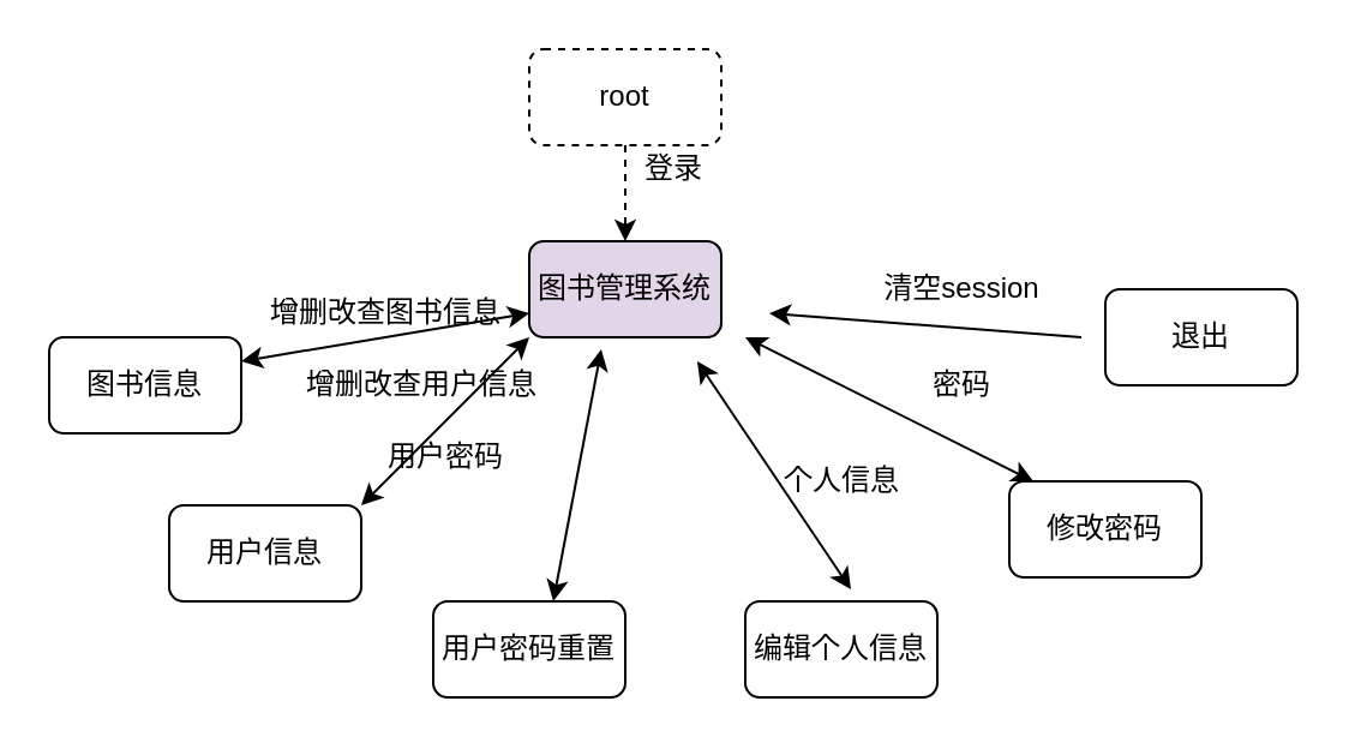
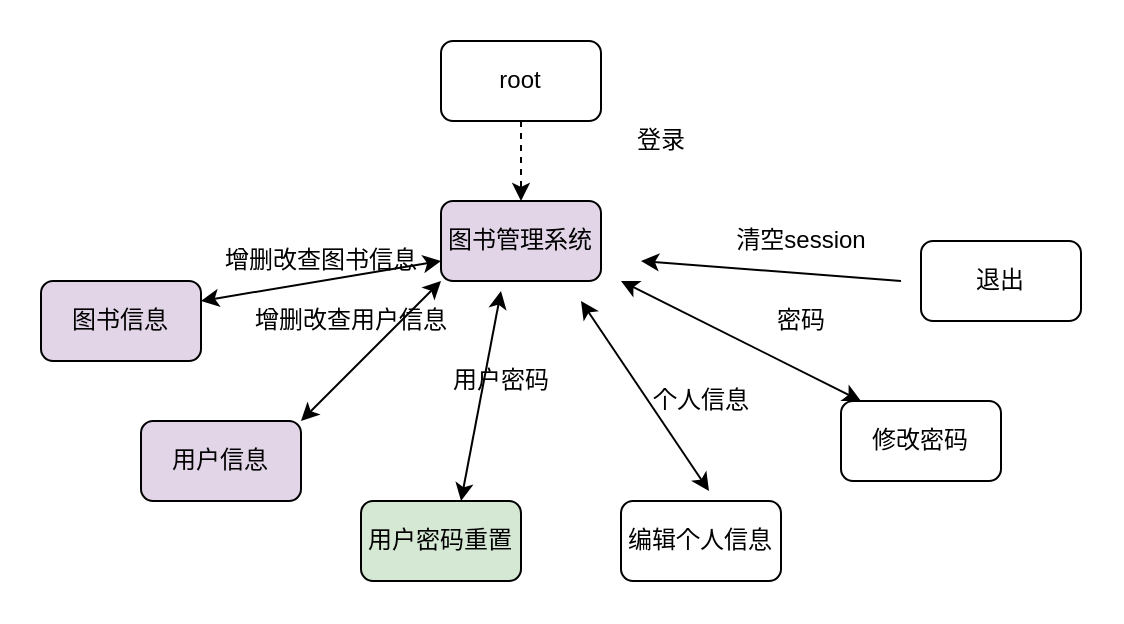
  <mxCell id="0" />
  <mxCell id="1" parent="0" />
  <mxCell id="2" value="" style="edgeStyle=orthogonalEdgeStyle;rounded=0;orthogonalLoop=1;jettySize=auto;html=1;dashed=1;" edge="1" parent="1" source="3" target="4"><mxGeometry relative="1" as="geometry" /></mxCell>
- <mxCell id="3" value="root" style="rounded=1;whiteSpace=wrap;html=1;dashed=1;" vertex="1" parent="1"><mxGeometry x="220" y="20" width="80" height="40" as="geometry" /></mxCell>
+ <mxCell id="3" value="root" style="rounded=1;whiteSpace=wrap;html=1;" vertex="1" parent="1"><mxGeometry x="220" y="20" width="80" height="40" as="geometry" /></mxCell>
  <mxCell id="4" value="图书管理系统" style="rounded=1;whiteSpace=wrap;html=1;fillColor=#e1d5e7;" vertex="1" parent="1"><mxGeometry x="220" y="100" width="80" height="40" as="geometry" /></mxCell>
- <mxCell id="5" value="登录" style="text;html=1;align=center;verticalAlign=middle;resizable=0;points=[];autosize=1;strokeColor=none;fillColor=none;" vertex="1" parent="1"><mxGeometry x="260" y="60" width="40" height="20" as="geometry" /></mxCell>
- <mxCell id="6" value="图书信息" style="rounded=1;whiteSpace=wrap;html=1;" vertex="1" parent="1"><mxGeometry x="20" y="140" width="80" height="40" as="geometry" /></mxCell>
+ <mxCell id="5" value="登录" style="text;html=1;align=center;verticalAlign=middle;resizable=0;points=[];autosize=1;strokeColor=none;fillColor=none;" vertex="1" parent="1"><mxGeometry x="310" y="60" width="40" height="20" as="geometry" /></mxCell>
+ <mxCell id="6" value="图书信息" style="rounded=1;whiteSpace=wrap;html=1;fillColor=#e1d5e7;" vertex="1" parent="1"><mxGeometry x="20" y="140" width="80" height="40" as="geometry" /></mxCell>
  <mxCell id="7" value="" style="endArrow=classic;startArrow=classic;html=1;rounded=0;entryX=0;entryY=0.75;entryDx=0;entryDy=0;" edge="1" parent="1" target="4"><mxGeometry width="50" height="50" relative="1" as="geometry"><mxPoint x="100" y="150" as="sourcePoint" /><mxPoint x="150" y="100" as="targetPoint" /></mxGeometry></mxCell>
- <mxCell id="8" value="用户信息" style="rounded=1;whiteSpace=wrap;html=1;" vertex="1" parent="1"><mxGeometry x="70" y="210" width="80" height="40" as="geometry" /></mxCell>
- <mxCell id="9" value="用户密码重置" style="rounded=1;whiteSpace=wrap;html=1;" vertex="1" parent="1"><mxGeometry x="180" y="250" width="80" height="40" as="geometry" /></mxCell>
+ <mxCell id="8" value="用户信息" style="rounded=1;whiteSpace=wrap;html=1;fillColor=#e1d5e7;" vertex="1" parent="1"><mxGeometry x="70" y="210" width="80" height="40" as="geometry" /></mxCell>
+ <mxCell id="9" value="用户密码重置" style="rounded=1;whiteSpace=wrap;html=1;fillColor=#d5e8d4;" vertex="1" parent="1"><mxGeometry x="180" y="250" width="80" height="40" as="geometry" /></mxCell>
  <mxCell id="10" value="修改密码" style="rounded=1;whiteSpace=wrap;html=1;" vertex="1" parent="1"><mxGeometry x="420" y="200" width="80" height="40" as="geometry" /></mxCell>
  <mxCell id="11" value="编辑个人信息" style="rounded=1;whiteSpace=wrap;html=1;" vertex="1" parent="1"><mxGeometry x="310" y="250" width="80" height="40" as="geometry" /></mxCell>
  <mxCell id="12" value="退出" style="rounded=1;whiteSpace=wrap;html=1;" vertex="1" parent="1"><mxGeometry x="460" y="120" width="80" height="40" as="geometry" /></mxCell>
  <mxCell id="13" value="" style="endArrow=classic;startArrow=classic;html=1;rounded=0;entryX=0;entryY=1;entryDx=0;entryDy=0;" edge="1" parent="1" target="4"><mxGeometry width="50" height="50" relative="1" as="geometry"><mxPoint x="150" y="210" as="sourcePoint" /><mxPoint x="200" y="160" as="targetPoint" /></mxGeometry></mxCell>
  <mxCell id="14" value="" style="endArrow=classic;startArrow=classic;html=1;rounded=0;entryX=0.375;entryY=1.125;entryDx=0;entryDy=0;entryPerimeter=0;" edge="1" parent="1" target="4"><mxGeometry width="50" height="50" relative="1" as="geometry"><mxPoint x="230" y="250" as="sourcePoint" /><mxPoint x="340" y="220" as="targetPoint" /></mxGeometry></mxCell>
  <mxCell id="15" value="" style="endArrow=classic;startArrow=classic;html=1;rounded=0;" edge="1" parent="1"><mxGeometry width="50" height="50" relative="1" as="geometry"><mxPoint x="354" y="245" as="sourcePoint" /><mxPoint x="290" y="150" as="targetPoint" /></mxGeometry></mxCell>
  <mxCell id="16" value="" style="endArrow=classic;startArrow=classic;html=1;rounded=0;" edge="1" parent="1"><mxGeometry width="50" height="50" relative="1" as="geometry"><mxPoint x="430" y="200" as="sourcePoint" /><mxPoint x="310" y="140" as="targetPoint" /></mxGeometry></mxCell>
  <mxCell id="17" value="增删改查图书信息" style="text;html=1;align=center;verticalAlign=middle;resizable=0;points=[];autosize=1;strokeColor=none;fillColor=none;" vertex="1" parent="1"><mxGeometry x="105" y="120" width="110" height="20" as="geometry" /></mxCell>
  <mxCell id="18" value="增删改查用户信息" style="text;html=1;align=center;verticalAlign=middle;resizable=0;points=[];autosize=1;strokeColor=none;fillColor=none;" vertex="1" parent="1"><mxGeometry x="120" y="150" width="110" height="20" as="geometry" /></mxCell>
- <mxCell id="19" value="用户密码" style="text;html=1;align=center;verticalAlign=middle;resizable=0;points=[];autosize=1;strokeColor=none;fillColor=none;" vertex="1" parent="1"><mxGeometry x="155" y="180" width="60" height="20" as="geometry" /></mxCell>
+ <mxCell id="19" value="用户密码" style="text;html=1;align=center;verticalAlign=middle;resizable=0;points=[];autosize=1;strokeColor=none;fillColor=none;" vertex="1" parent="1"><mxGeometry x="220" y="180" width="60" height="20" as="geometry" /></mxCell>
  <mxCell id="20" value="个人信息" style="text;html=1;align=center;verticalAlign=middle;resizable=0;points=[];autosize=1;strokeColor=none;fillColor=none;" vertex="1" parent="1"><mxGeometry x="320" y="190" width="60" height="20" as="geometry" /></mxCell>
  <mxCell id="21" value="密码" style="text;html=1;align=center;verticalAlign=middle;resizable=0;points=[];autosize=1;strokeColor=none;fillColor=none;" vertex="1" parent="1"><mxGeometry x="380" y="150" width="40" height="20" as="geometry" /></mxCell>
  <mxCell id="22" value="" style="endArrow=classic;html=1;rounded=0;" edge="1" parent="1"><mxGeometry width="50" height="50" relative="1" as="geometry"><mxPoint x="450" y="140" as="sourcePoint" /><mxPoint x="320" y="130" as="targetPoint" /></mxGeometry></mxCell>
  <mxCell id="23" value="清空session" style="text;html=1;align=center;verticalAlign=middle;resizable=0;points=[];autosize=1;strokeColor=none;fillColor=none;" vertex="1" parent="1"><mxGeometry x="360" y="110" width="80" height="20" as="geometry" /></mxCell>
